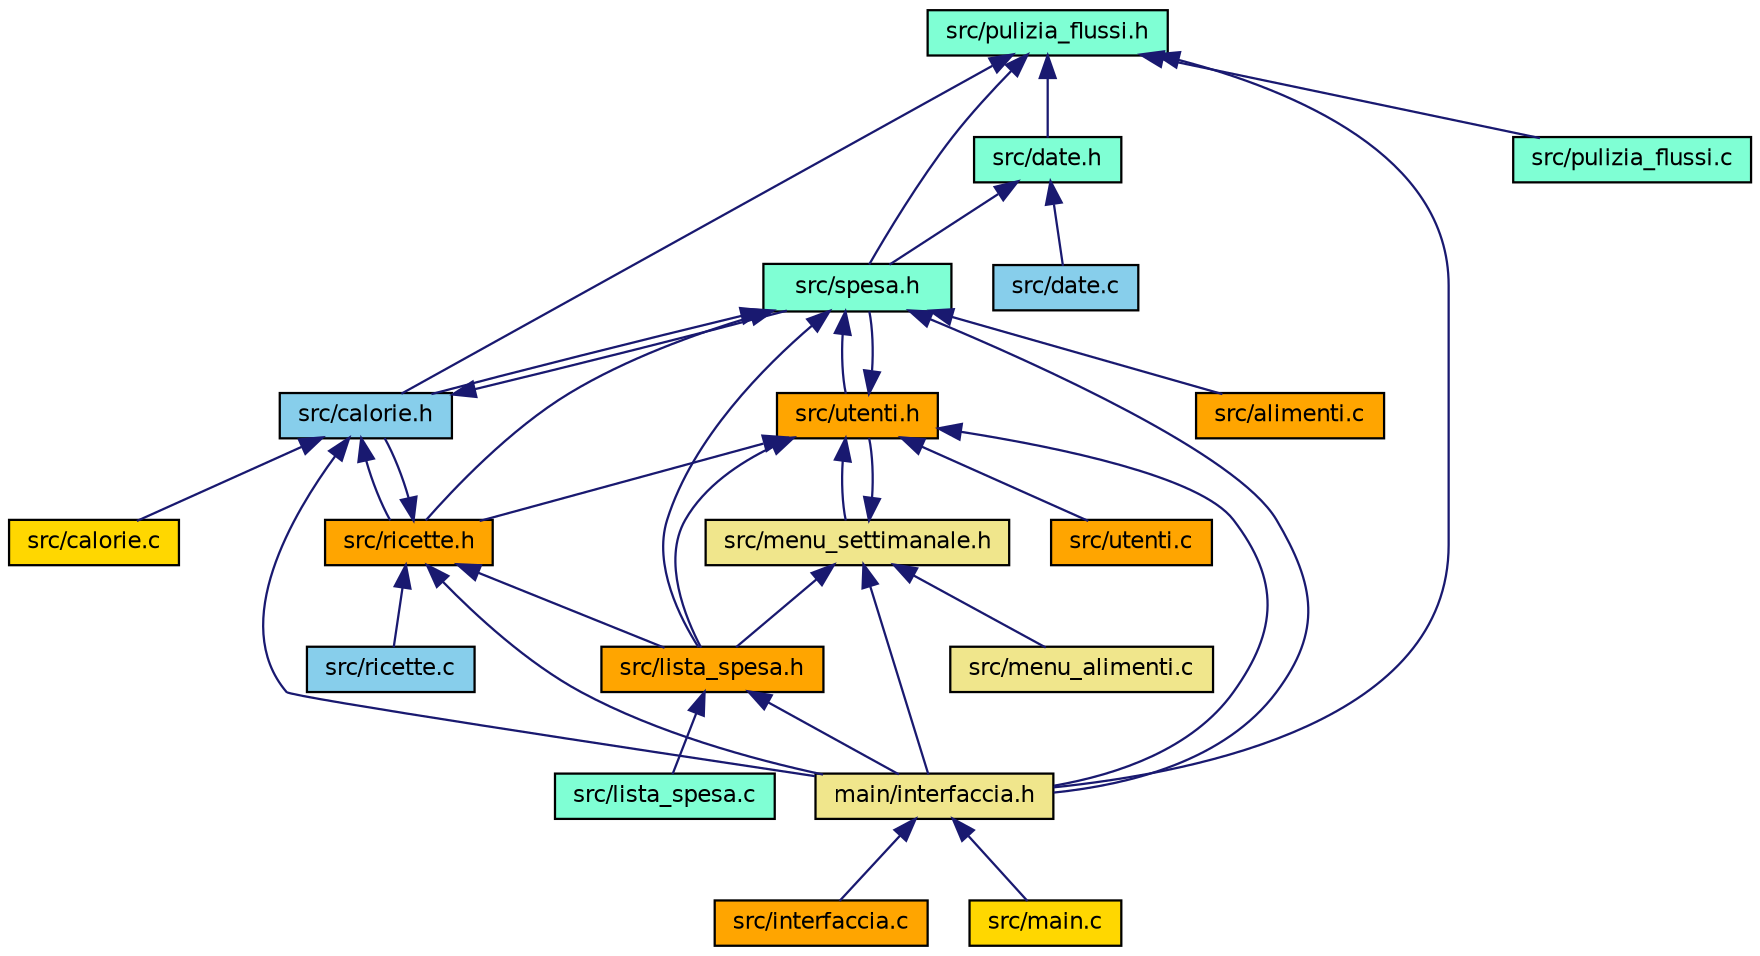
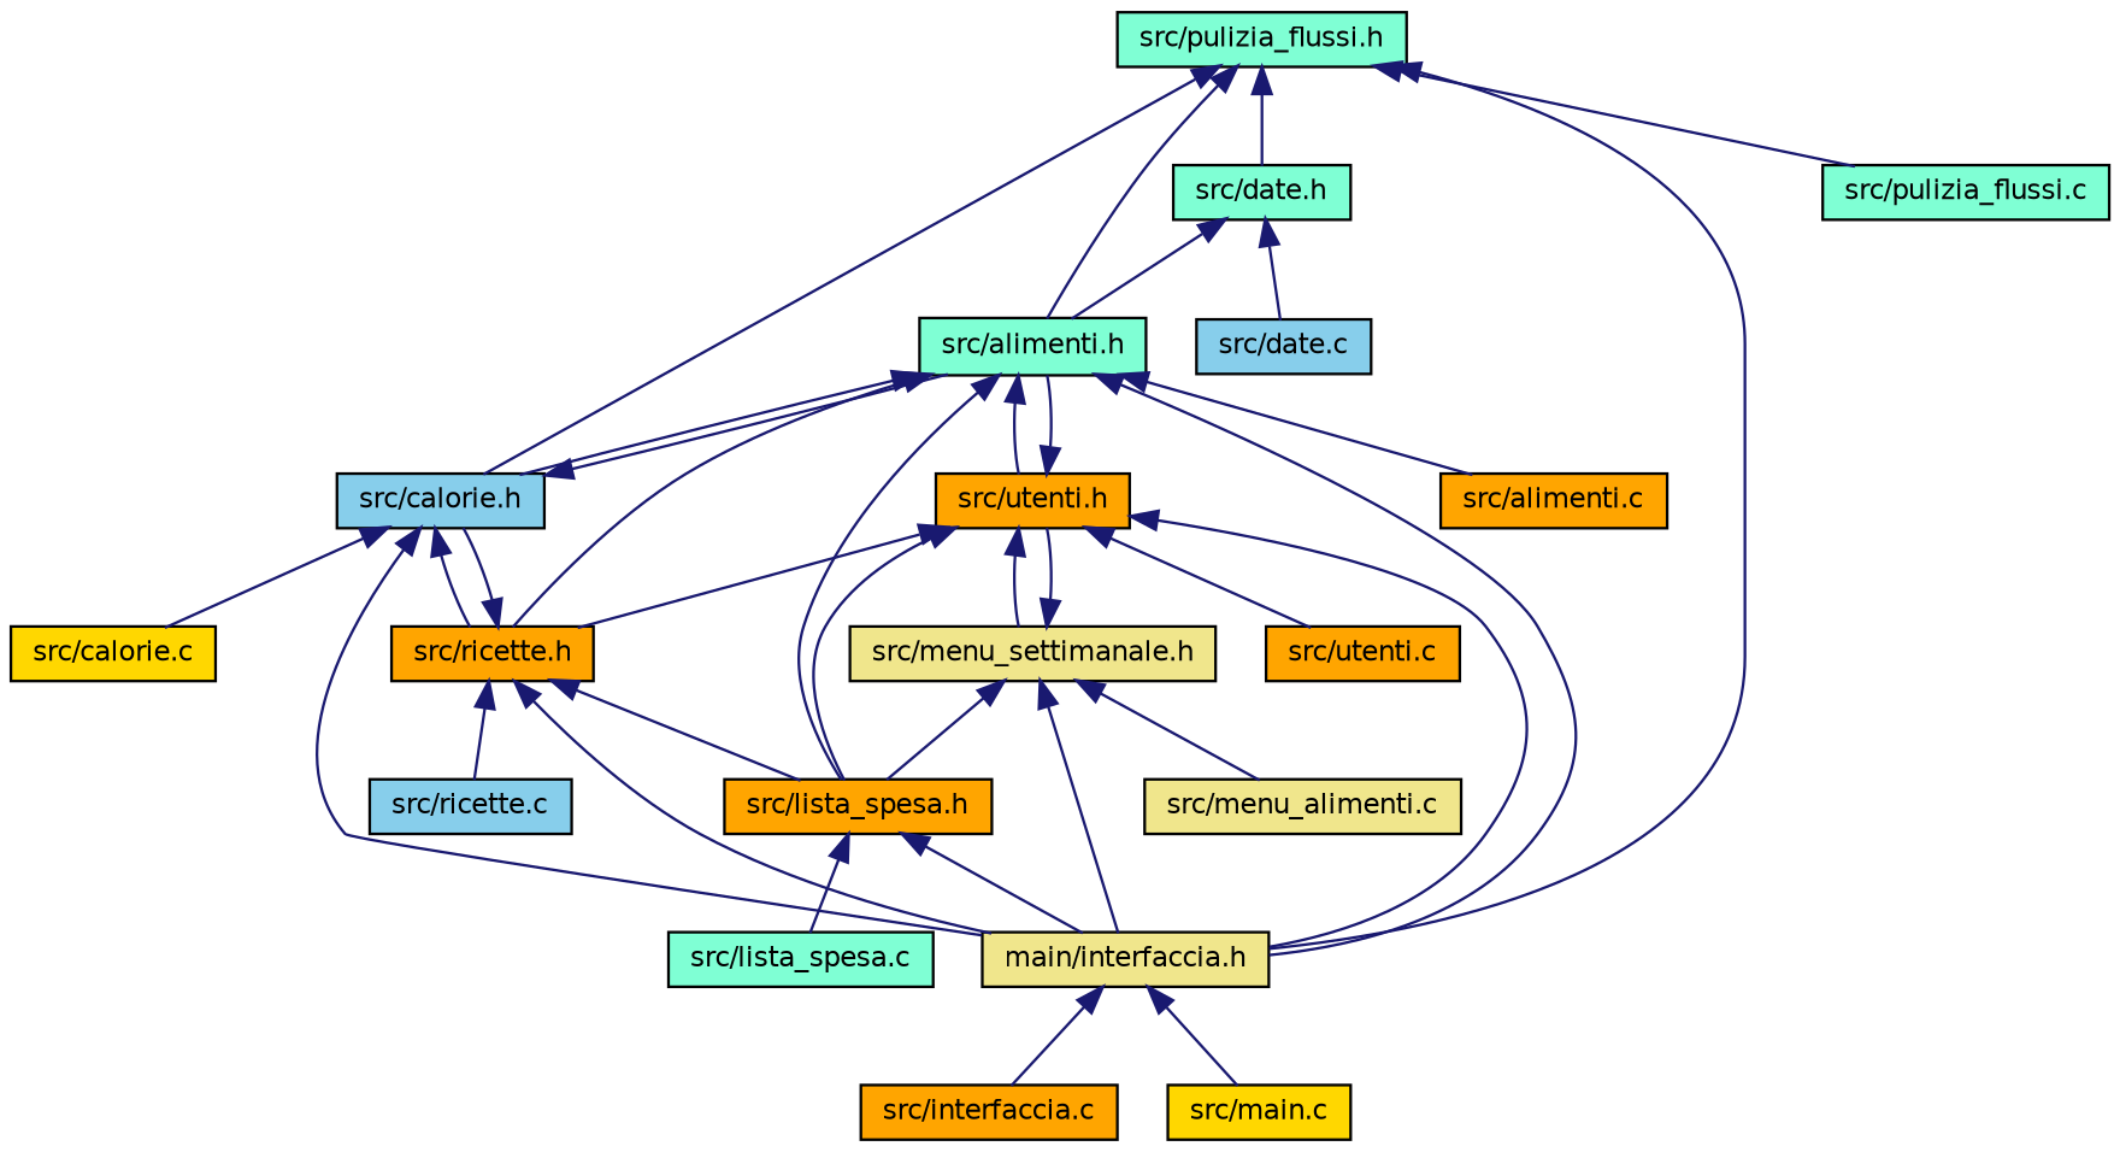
  digraph {
    node [color=black fillcolor=orange fontname=Helvetica fontsize=10 shape=record style=filled]
    edge [color=midnightblue dir=back fontname=Helvetica fontsize=10 labelfontname=Helvetica labelfontsize=10 style=solid]
    n1 [fillcolor=aquamarine fontcolor=black height=0.2 label="src/pulizia_flussi.h" width=0.4]
-   n2 [fillcolor=aquamarine height=0.2 label="src/spesa.h" width=0.4]
+   n2 [fillcolor=aquamarine height=0.2 label="src/alimenti.h" width=0.4]
    n3 [fillcolor=skyblue height=0.2 label="src/calorie.h" width=0.4]
    n4 [fillcolor=khaki height=0.2 label="main/interfaccia.h" width=0.4]
    n5 [fillcolor=aquamarine height=0.2 label="src/date.h" width=0.4]
    n6 [fillcolor=aquamarine height=0.2 label="src/pulizia_flussi.c" width=0.4]
    n7 [height=0.2 label="src/alimenti.c" width=0.4]
    n8 [height=0.2 label="src/ricette.h" width=0.4]
    n9 [height=0.2 label="src/lista_spesa.h" width=0.4]
    n10 [height=0.2 label="src/utenti.h" width=0.4]
    n11 [fillcolor=gold height=0.2 label="src/calorie.c" width=0.4]
    n12 [height=0.2 label="src/interfaccia.c" width=0.4]
    n13 [fillcolor=gold height=0.2 label="src/main.c" width=0.4]
    n14 [fillcolor=skyblue height=0.2 label="src/date.c" width=0.4]
    n15 [fillcolor=skyblue height=0.2 label="src/ricette.c" width=0.4]
    n16 [fillcolor=aquamarine height=0.2 label="src/lista_spesa.c" width=0.4]
    n17 [fillcolor=khaki height=0.2 label="src/menu_settimanale.h" width=0.4]
    n18 [height=0.2 label="src/utenti.c" width=0.4]
    n19 [fillcolor=khaki height=0.2 label="src/menu_alimenti.c" width=0.4]
    n1 -> n2
    n1 -> n3
    n1 -> n4
    n1 -> n5
    n1 -> n6
    n2 -> n3
    n2 -> n4
    n2 -> n7
    n2 -> n8
    n2 -> n9
    n2 -> n10
    n3 -> n2
    n3 -> n4
    n3 -> n8
    n3 -> n11
    n4 -> n12
    n4 -> n13
    n5 -> n2
    n5 -> n14
    n8 -> n3
    n8 -> n4
    n8 -> n9
    n8 -> n15
    n9 -> n4
    n9 -> n16
    n10 -> n2
    n10 -> n4
    n10 -> n8
    n10 -> n9
    n10 -> n17
    n10 -> n18
    n17 -> n4
    n17 -> n9
    n17 -> n10
    n17 -> n19
  }
